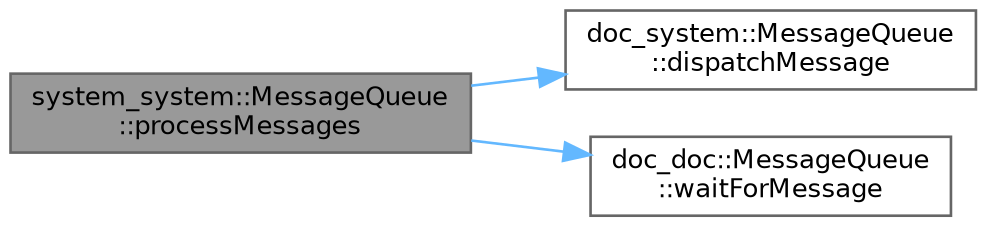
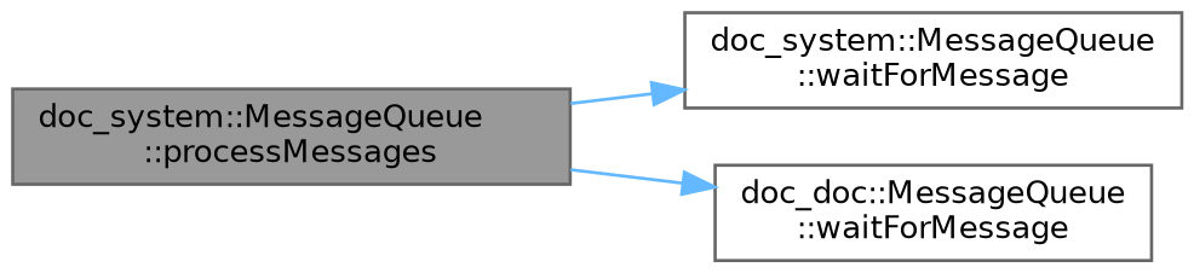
  digraph {
    rankdir=LR
    node [color=grey40 fillcolor=white fontname=Helvetica fontsize=10 shape=box style=filled]
    edge [color=steelblue1 fontname=Helvetica fontsize=10 labelfontname=Helvetica labelfontsize=10 style=solid]
-   n1 [color=gray40 fillcolor=grey60 fontcolor=black height=0.2 label="system_system::MessageQueue\l::processMessages" width=0.4]
-   n2 [height=0.2 label="doc_system::MessageQueue\l::dispatchMessage" width=0.4]
+   n1 [color=gray40 fillcolor=grey60 fontcolor=black height=0.2 label="doc_system::MessageQueue\l::processMessages" width=0.4]
+   n2 [height=0.2 label="doc_system::MessageQueue\l::waitForMessage" width=0.4]
    n3 [height=0.2 label="doc_doc::MessageQueue\l::waitForMessage" width=0.4]
    n1 -> n2
    n1 -> n3
  }
